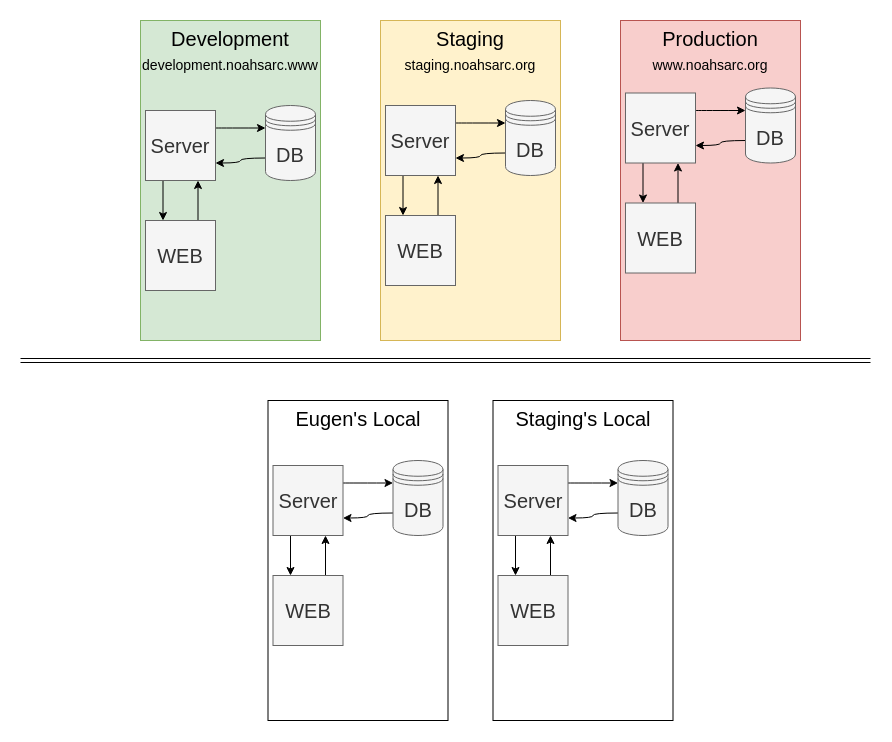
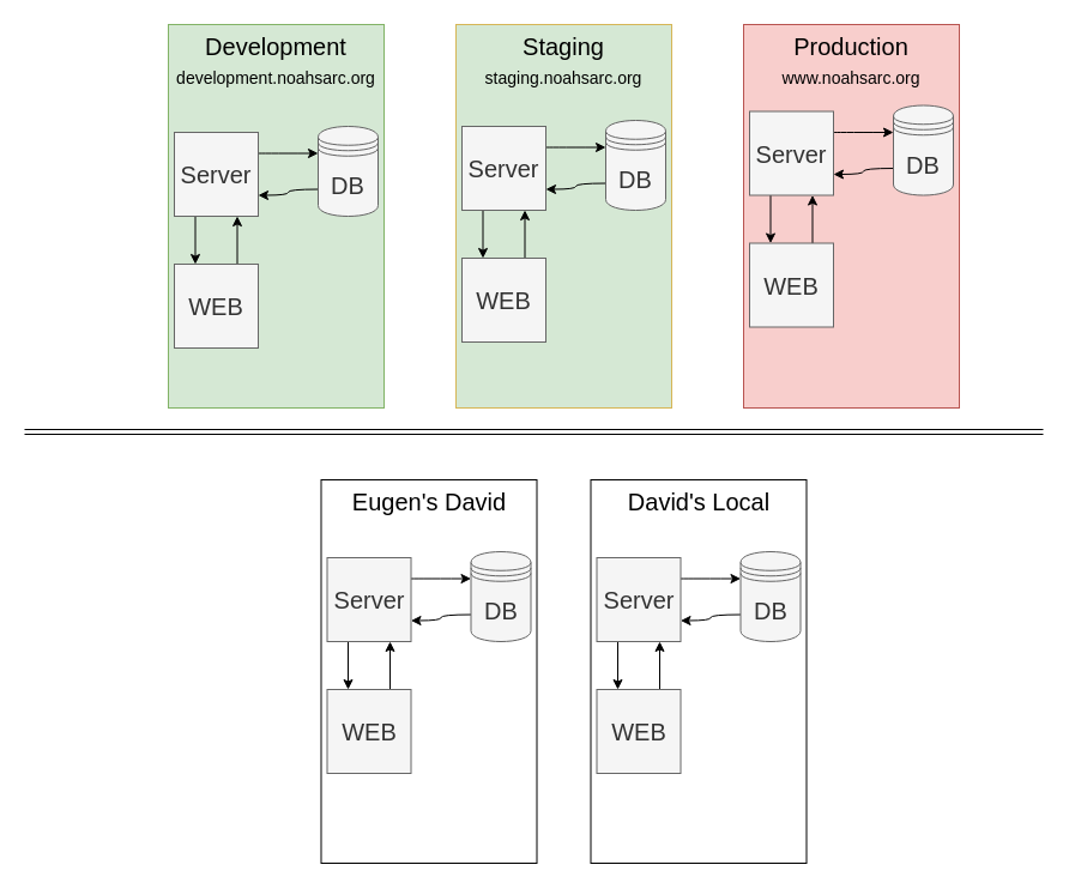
  <mxCell id="0" />
  <mxCell id="1" parent="0" />
- <mxCell id="2" value="Development&lt;font style=&quot;font-size: 8px&quot;&gt;&lt;br&gt;&lt;/font&gt;&lt;font style=&quot;font-size: 14px&quot;&gt;development.noahsarc.www&lt;/font&gt;&lt;br&gt;" style="rounded=0;whiteSpace=wrap;html=1;verticalAlign=top;fontSize=20;fillColor=#d5e8d4;strokeColor=#82b366;" vertex="1" parent="1"><mxGeometry x="140" y="20" width="180" height="320" as="geometry" /></mxCell>
- <mxCell id="3" value="Staging&lt;br&gt;&lt;span&gt;&lt;font style=&quot;font-size: 14px&quot;&gt;staging.noahsarc.org&lt;/font&gt;&lt;/span&gt;&lt;br&gt;" style="rounded=0;whiteSpace=wrap;html=1;verticalAlign=top;fontSize=20;fillColor=#fff2cc;strokeColor=#d6b656;" vertex="1" parent="1"><mxGeometry x="380" y="20" width="180" height="320" as="geometry" /></mxCell>
+ <mxCell id="2" value="Development&lt;font style=&quot;font-size: 8px&quot;&gt;&lt;br&gt;&lt;/font&gt;&lt;font style=&quot;font-size: 14px&quot;&gt;development.noahsarc.org&lt;/font&gt;&lt;br&gt;" style="rounded=0;whiteSpace=wrap;html=1;verticalAlign=top;fontSize=20;fillColor=#d5e8d4;strokeColor=#82b366;" vertex="1" parent="1"><mxGeometry x="140" y="20" width="180" height="320" as="geometry" /></mxCell>
+ <mxCell id="3" value="Staging&lt;br&gt;&lt;span&gt;&lt;font style=&quot;font-size: 14px&quot;&gt;staging.noahsarc.org&lt;/font&gt;&lt;/span&gt;&lt;br&gt;" style="rounded=0;whiteSpace=wrap;html=1;verticalAlign=top;fontSize=20;fillColor=#d5e8d4;strokeColor=#d6b656;" vertex="1" parent="1"><mxGeometry x="380" y="20" width="180" height="320" as="geometry" /></mxCell>
  <mxCell id="4" value="Production&lt;br&gt;&lt;span&gt;&lt;font style=&quot;font-size: 14px&quot;&gt;www.noahsarc.org&lt;/font&gt;&lt;/span&gt;&lt;br&gt;" style="rounded=0;whiteSpace=wrap;html=1;verticalAlign=top;fontSize=20;labelBackgroundColor=none;fillColor=#f8cecc;strokeColor=#b85450;" vertex="1" parent="1"><mxGeometry x="620" y="20" width="180" height="320" as="geometry" /></mxCell>
- <mxCell id="5" value="Eugen's Local" style="rounded=0;whiteSpace=wrap;html=1;verticalAlign=top;fontSize=20;" vertex="1" parent="1"><mxGeometry x="267.5" y="400" width="180" height="320" as="geometry" /></mxCell>
+ <mxCell id="5" value="Eugen's David" style="rounded=0;whiteSpace=wrap;html=1;verticalAlign=top;fontSize=20;" vertex="1" parent="1"><mxGeometry x="267.5" y="400" width="180" height="320" as="geometry" /></mxCell>
  <mxCell id="6" style="edgeStyle=orthogonalEdgeStyle;rounded=0;orthogonalLoop=1;jettySize=auto;html=1;exitX=0.25;exitY=1;exitDx=0;exitDy=0;entryX=0.25;entryY=0;entryDx=0;entryDy=0;fontSize=20;fontColor=#FF0000;" edge="1" parent="1" source="8" target="12"><mxGeometry relative="1" as="geometry" /></mxCell>
  <mxCell id="7" style="edgeStyle=orthogonalEdgeStyle;orthogonalLoop=1;jettySize=auto;html=1;exitX=1;exitY=0.25;exitDx=0;exitDy=0;entryX=0;entryY=0.3;entryDx=0;entryDy=0;fontSize=20;fontColor=#FF0000;curved=1;" edge="1" parent="1" source="8" target="10"><mxGeometry relative="1" as="geometry" /></mxCell>
  <mxCell id="8" value="Server" style="whiteSpace=wrap;html=1;aspect=fixed;labelBackgroundColor=none;fontSize=20;fontColor=#333333;fillColor=#f5f5f5;strokeColor=#666666;" vertex="1" parent="1"><mxGeometry x="625" y="92.5" width="70" height="70" as="geometry" /></mxCell>
  <mxCell id="9" style="edgeStyle=orthogonalEdgeStyle;orthogonalLoop=1;jettySize=auto;html=1;exitX=0;exitY=0.7;exitDx=0;exitDy=0;entryX=1;entryY=0.75;entryDx=0;entryDy=0;fontSize=20;fontColor=#FF0000;curved=1;" edge="1" parent="1" source="10" target="8"><mxGeometry relative="1" as="geometry" /></mxCell>
  <mxCell id="10" value="DB" style="shape=datastore;whiteSpace=wrap;html=1;labelBackgroundColor=none;fontSize=20;fontColor=#333333;fillColor=#f5f5f5;strokeColor=#666666;" vertex="1" parent="1"><mxGeometry x="745" y="87.5" width="50" height="75" as="geometry" /></mxCell>
  <mxCell id="11" style="edgeStyle=orthogonalEdgeStyle;rounded=0;orthogonalLoop=1;jettySize=auto;html=1;exitX=0.75;exitY=0;exitDx=0;exitDy=0;entryX=0.75;entryY=1;entryDx=0;entryDy=0;fontSize=20;fontColor=#FF0000;" edge="1" parent="1" source="12" target="8"><mxGeometry relative="1" as="geometry" /></mxCell>
  <mxCell id="12" value="WEB" style="whiteSpace=wrap;html=1;aspect=fixed;labelBackgroundColor=none;fontSize=20;fontColor=#333333;fillColor=#f5f5f5;strokeColor=#666666;" vertex="1" parent="1"><mxGeometry x="625" y="202.5" width="70" height="70" as="geometry" /></mxCell>
  <mxCell id="13" style="edgeStyle=orthogonalEdgeStyle;rounded=0;orthogonalLoop=1;jettySize=auto;html=1;exitX=0.25;exitY=1;exitDx=0;exitDy=0;entryX=0.25;entryY=0;entryDx=0;entryDy=0;fontSize=20;fontColor=#FF0000;" edge="1" parent="1" source="15" target="19"><mxGeometry relative="1" as="geometry" /></mxCell>
  <mxCell id="14" style="edgeStyle=orthogonalEdgeStyle;orthogonalLoop=1;jettySize=auto;html=1;exitX=1;exitY=0.25;exitDx=0;exitDy=0;entryX=0;entryY=0.3;entryDx=0;entryDy=0;fontSize=20;fontColor=#FF0000;curved=1;" edge="1" parent="1" source="15" target="17"><mxGeometry relative="1" as="geometry" /></mxCell>
  <mxCell id="15" value="Server" style="whiteSpace=wrap;html=1;aspect=fixed;labelBackgroundColor=none;fontSize=20;fontColor=#333333;fillColor=#f5f5f5;strokeColor=#666666;" vertex="1" parent="1"><mxGeometry x="385" y="105" width="70" height="70" as="geometry" /></mxCell>
  <mxCell id="16" style="edgeStyle=orthogonalEdgeStyle;orthogonalLoop=1;jettySize=auto;html=1;exitX=0;exitY=0.7;exitDx=0;exitDy=0;entryX=1;entryY=0.75;entryDx=0;entryDy=0;fontSize=20;fontColor=#FF0000;curved=1;" edge="1" parent="1" source="17" target="15"><mxGeometry relative="1" as="geometry" /></mxCell>
  <mxCell id="17" value="DB" style="shape=datastore;whiteSpace=wrap;html=1;labelBackgroundColor=none;fontSize=20;fontColor=#333333;fillColor=#f5f5f5;strokeColor=#666666;" vertex="1" parent="1"><mxGeometry x="505" y="100" width="50" height="75" as="geometry" /></mxCell>
  <mxCell id="18" style="edgeStyle=orthogonalEdgeStyle;rounded=0;orthogonalLoop=1;jettySize=auto;html=1;exitX=0.75;exitY=0;exitDx=0;exitDy=0;entryX=0.75;entryY=1;entryDx=0;entryDy=0;fontSize=20;fontColor=#FF0000;" edge="1" parent="1" source="19" target="15"><mxGeometry relative="1" as="geometry" /></mxCell>
  <mxCell id="19" value="WEB" style="whiteSpace=wrap;html=1;aspect=fixed;labelBackgroundColor=none;fontSize=20;fontColor=#333333;fillColor=#f5f5f5;strokeColor=#666666;" vertex="1" parent="1"><mxGeometry x="385" y="215" width="70" height="70" as="geometry" /></mxCell>
  <mxCell id="20" style="edgeStyle=orthogonalEdgeStyle;rounded=0;orthogonalLoop=1;jettySize=auto;html=1;exitX=0.25;exitY=1;exitDx=0;exitDy=0;entryX=0.25;entryY=0;entryDx=0;entryDy=0;fontSize=20;fontColor=#FF0000;" edge="1" parent="1" source="22" target="26"><mxGeometry relative="1" as="geometry" /></mxCell>
  <mxCell id="21" style="edgeStyle=orthogonalEdgeStyle;orthogonalLoop=1;jettySize=auto;html=1;exitX=1;exitY=0.25;exitDx=0;exitDy=0;entryX=0;entryY=0.3;entryDx=0;entryDy=0;fontSize=20;fontColor=#FF0000;curved=1;" edge="1" parent="1" source="22" target="24"><mxGeometry relative="1" as="geometry" /></mxCell>
  <mxCell id="22" value="Server" style="whiteSpace=wrap;html=1;aspect=fixed;labelBackgroundColor=none;fontSize=20;fontColor=#333333;fillColor=#f5f5f5;strokeColor=#666666;" vertex="1" parent="1"><mxGeometry x="145" y="110" width="70" height="70" as="geometry" /></mxCell>
  <mxCell id="23" style="edgeStyle=orthogonalEdgeStyle;orthogonalLoop=1;jettySize=auto;html=1;exitX=0;exitY=0.7;exitDx=0;exitDy=0;entryX=1;entryY=0.75;entryDx=0;entryDy=0;fontSize=20;fontColor=#FF0000;curved=1;" edge="1" parent="1" source="24" target="22"><mxGeometry relative="1" as="geometry" /></mxCell>
  <mxCell id="24" value="DB" style="shape=datastore;whiteSpace=wrap;html=1;labelBackgroundColor=none;fontSize=20;fontColor=#333333;fillColor=#f5f5f5;strokeColor=#666666;" vertex="1" parent="1"><mxGeometry x="265" y="105" width="50" height="75" as="geometry" /></mxCell>
  <mxCell id="25" style="edgeStyle=orthogonalEdgeStyle;rounded=0;orthogonalLoop=1;jettySize=auto;html=1;exitX=0.75;exitY=0;exitDx=0;exitDy=0;entryX=0.75;entryY=1;entryDx=0;entryDy=0;fontSize=20;fontColor=#FF0000;" edge="1" parent="1" source="26" target="22"><mxGeometry relative="1" as="geometry" /></mxCell>
  <mxCell id="26" value="WEB" style="whiteSpace=wrap;html=1;aspect=fixed;labelBackgroundColor=none;fontSize=20;fontColor=#333333;fillColor=#f5f5f5;strokeColor=#666666;" vertex="1" parent="1"><mxGeometry x="145" y="220" width="70" height="70" as="geometry" /></mxCell>
  <mxCell id="27" value="" style="shape=link;html=1;fontSize=20;fontColor=#FF0000;" edge="1" parent="1"><mxGeometry width="50" height="50" relative="1" as="geometry"><mxPoint y="360" as="sourcePoint" x="20" /><mxPoint x="870" y="360" as="targetPoint" /></mxGeometry></mxCell>
  <mxCell id="28" style="edgeStyle=orthogonalEdgeStyle;rounded=0;orthogonalLoop=1;jettySize=auto;html=1;exitX=0.25;exitY=1;exitDx=0;exitDy=0;entryX=0.25;entryY=0;entryDx=0;entryDy=0;fontSize=20;fontColor=#FF0000;" edge="1" parent="1" source="30" target="34"><mxGeometry relative="1" as="geometry" /></mxCell>
  <mxCell id="29" style="edgeStyle=orthogonalEdgeStyle;orthogonalLoop=1;jettySize=auto;html=1;exitX=1;exitY=0.25;exitDx=0;exitDy=0;entryX=0;entryY=0.3;entryDx=0;entryDy=0;fontSize=20;fontColor=#FF0000;curved=1;" edge="1" parent="1" source="30" target="32"><mxGeometry relative="1" as="geometry" /></mxCell>
  <mxCell id="30" value="Server" style="whiteSpace=wrap;html=1;aspect=fixed;labelBackgroundColor=none;fontSize=20;fontColor=#333333;fillColor=#f5f5f5;strokeColor=#666666;" vertex="1" parent="1"><mxGeometry x="272.5" y="465" width="70" height="70" as="geometry" /></mxCell>
  <mxCell id="31" style="edgeStyle=orthogonalEdgeStyle;orthogonalLoop=1;jettySize=auto;html=1;exitX=0;exitY=0.7;exitDx=0;exitDy=0;entryX=1;entryY=0.75;entryDx=0;entryDy=0;fontSize=20;fontColor=#FF0000;curved=1;" edge="1" parent="1" source="32" target="30"><mxGeometry relative="1" as="geometry" /></mxCell>
  <mxCell id="32" value="DB" style="shape=datastore;whiteSpace=wrap;html=1;labelBackgroundColor=none;fontSize=20;fontColor=#333333;fillColor=#f5f5f5;strokeColor=#666666;" vertex="1" parent="1"><mxGeometry x="392.5" y="460" width="50" height="75" as="geometry" /></mxCell>
  <mxCell id="33" style="edgeStyle=orthogonalEdgeStyle;rounded=0;orthogonalLoop=1;jettySize=auto;html=1;exitX=0.75;exitY=0;exitDx=0;exitDy=0;entryX=0.75;entryY=1;entryDx=0;entryDy=0;fontSize=20;fontColor=#FF0000;" edge="1" parent="1" source="34" target="30"><mxGeometry relative="1" as="geometry" /></mxCell>
  <mxCell id="34" value="WEB" style="whiteSpace=wrap;html=1;aspect=fixed;labelBackgroundColor=none;fontSize=20;fontColor=#333333;fillColor=#f5f5f5;strokeColor=#666666;" vertex="1" parent="1"><mxGeometry x="272.5" y="575" width="70" height="70" as="geometry" /></mxCell>
- <mxCell id="35" value="Staging's Local" style="rounded=0;whiteSpace=wrap;html=1;verticalAlign=top;fontSize=20;" vertex="1" parent="1"><mxGeometry x="492.5" y="400" width="180" height="320" as="geometry" /></mxCell>
+ <mxCell id="35" value="David's Local" style="rounded=0;whiteSpace=wrap;html=1;verticalAlign=top;fontSize=20;" vertex="1" parent="1"><mxGeometry x="492.5" y="400" width="180" height="320" as="geometry" /></mxCell>
  <mxCell id="36" style="edgeStyle=orthogonalEdgeStyle;rounded=0;orthogonalLoop=1;jettySize=auto;html=1;exitX=0.25;exitY=1;exitDx=0;exitDy=0;entryX=0.25;entryY=0;entryDx=0;entryDy=0;fontSize=20;fontColor=#FF0000;" edge="1" parent="1" source="38" target="42"><mxGeometry relative="1" as="geometry" /></mxCell>
  <mxCell id="37" style="edgeStyle=orthogonalEdgeStyle;orthogonalLoop=1;jettySize=auto;html=1;exitX=1;exitY=0.25;exitDx=0;exitDy=0;entryX=0;entryY=0.3;entryDx=0;entryDy=0;fontSize=20;fontColor=#FF0000;curved=1;" edge="1" parent="1" source="38" target="40"><mxGeometry relative="1" as="geometry" /></mxCell>
  <mxCell id="38" value="Server" style="whiteSpace=wrap;html=1;aspect=fixed;labelBackgroundColor=none;fontSize=20;fontColor=#333333;fillColor=#f5f5f5;strokeColor=#666666;" vertex="1" parent="1"><mxGeometry x="497.5" y="465" width="70" height="70" as="geometry" /></mxCell>
  <mxCell id="39" style="edgeStyle=orthogonalEdgeStyle;orthogonalLoop=1;jettySize=auto;html=1;exitX=0;exitY=0.7;exitDx=0;exitDy=0;entryX=1;entryY=0.75;entryDx=0;entryDy=0;fontSize=20;fontColor=#FF0000;curved=1;" edge="1" parent="1" source="40" target="38"><mxGeometry relative="1" as="geometry" /></mxCell>
  <mxCell id="40" value="DB" style="shape=datastore;whiteSpace=wrap;html=1;labelBackgroundColor=none;fontSize=20;fontColor=#333333;fillColor=#f5f5f5;strokeColor=#666666;" vertex="1" parent="1"><mxGeometry x="617.5" y="460" width="50" height="75" as="geometry" /></mxCell>
  <mxCell id="41" style="edgeStyle=orthogonalEdgeStyle;rounded=0;orthogonalLoop=1;jettySize=auto;html=1;exitX=0.75;exitY=0;exitDx=0;exitDy=0;entryX=0.75;entryY=1;entryDx=0;entryDy=0;fontSize=20;fontColor=#FF0000;" edge="1" parent="1" source="42" target="38"><mxGeometry relative="1" as="geometry" /></mxCell>
  <mxCell id="42" value="WEB" style="whiteSpace=wrap;html=1;aspect=fixed;labelBackgroundColor=none;fontSize=20;fontColor=#333333;fillColor=#f5f5f5;strokeColor=#666666;" vertex="1" parent="1"><mxGeometry x="497.5" y="575" width="70" height="70" as="geometry" /></mxCell>
